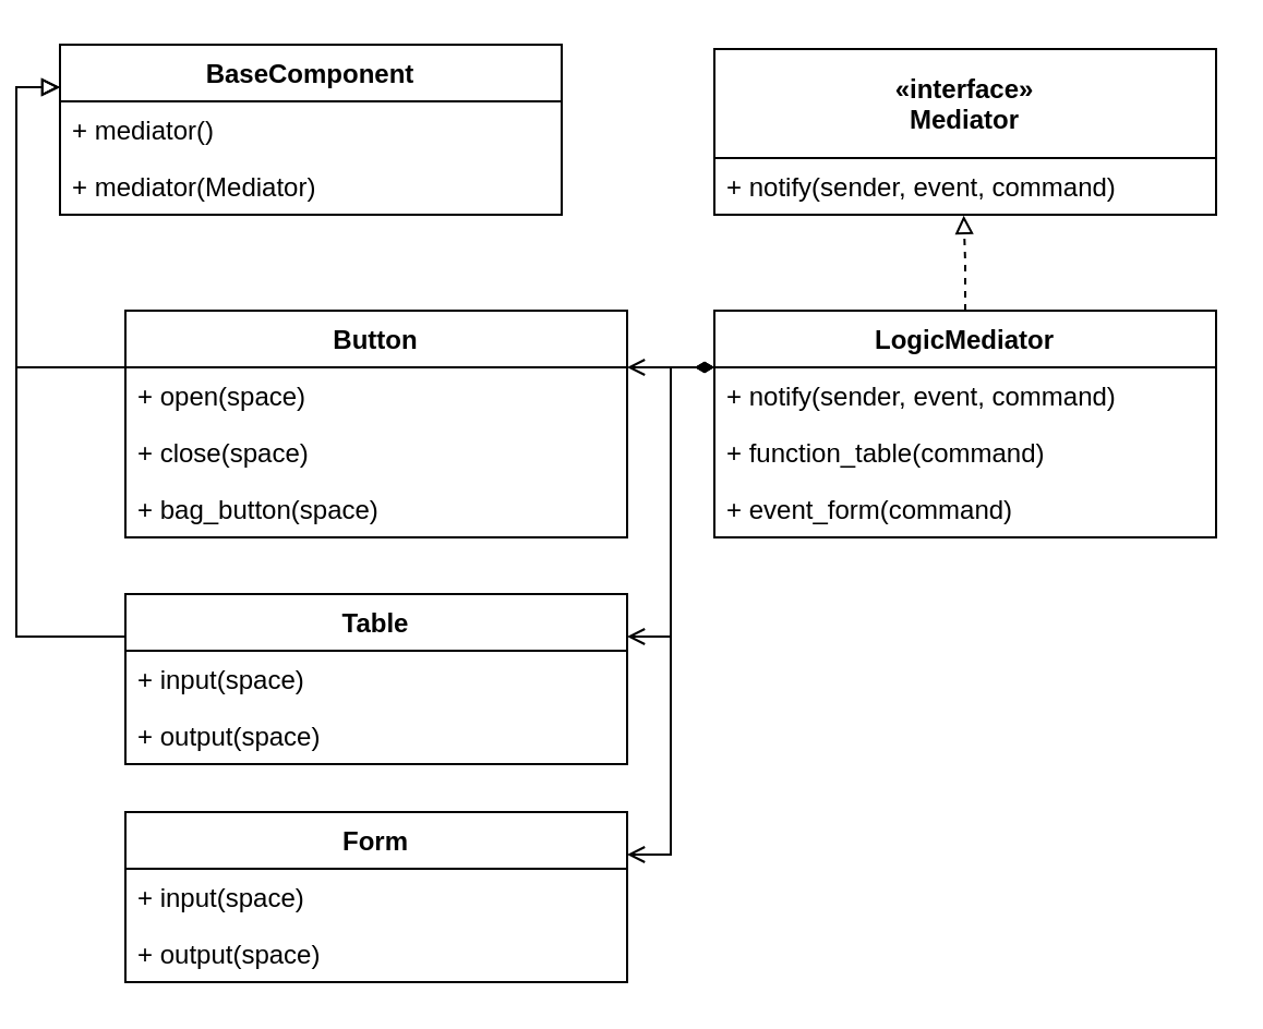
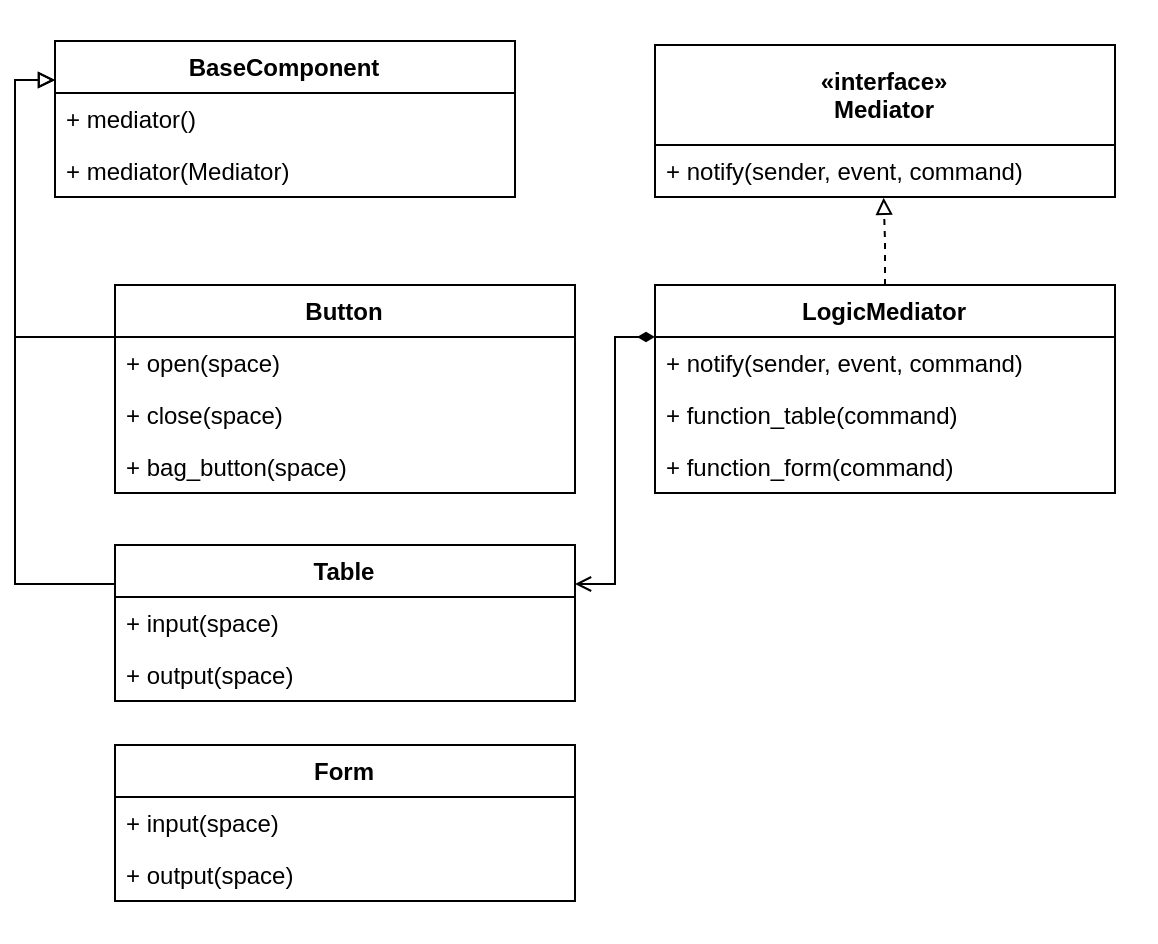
  <mxCell id="0" />
  <mxCell id="1" parent="0" />
  <mxCell id="2" value="«interface»&#10;Mediator" style="swimlane;fontStyle=1;align=center;verticalAlign=middle;childLayout=stackLayout;horizontal=1;startSize=50;horizontalStack=0;resizeParent=1;resizeParentMax=0;resizeLast=0;collapsible=1;marginBottom=0;" vertex="1" parent="1"><mxGeometry x="320" y="22" width="230" height="76" as="geometry" /></mxCell>
  <mxCell id="3" value="+ notify(sender, event, command)" style="text;strokeColor=none;fillColor=none;align=left;verticalAlign=top;spacingLeft=4;spacingRight=4;overflow=hidden;rotatable=0;points=[[0,0.5],[1,0.5]];portConstraint=eastwest;" vertex="1" parent="2"><mxGeometry y="50" width="230" height="26" as="geometry" /></mxCell>
  <mxCell id="4" value="" style="edgeStyle=orthogonalEdgeStyle;rounded=0;orthogonalLoop=1;jettySize=auto;html=1;entryX=0.497;entryY=1.015;entryDx=0;entryDy=0;entryPerimeter=0;endArrow=block;endFill=0;dashed=1;" edge="1" parent="1" source="8" target="3"><mxGeometry relative="1" as="geometry"><mxPoint x="435" y="122" as="targetPoint" /></mxGeometry></mxCell>
- <mxCell id="5" style="edgeStyle=orthogonalEdgeStyle;rounded=0;orthogonalLoop=1;jettySize=auto;html=1;exitX=0;exitY=0.25;exitDx=0;exitDy=0;entryX=1;entryY=0.25;entryDx=0;entryDy=0;startArrow=diamondThin;startFill=1;endArrow=open;endFill=0;" edge="1" parent="1" source="8" target="16"><mxGeometry relative="1" as="geometry" /></mxCell>
  <mxCell id="6" style="edgeStyle=orthogonalEdgeStyle;rounded=0;orthogonalLoop=1;jettySize=auto;html=1;exitX=0;exitY=0.25;exitDx=0;exitDy=0;entryX=1;entryY=0.25;entryDx=0;entryDy=0;startArrow=diamondThin;startFill=1;endArrow=open;endFill=0;" edge="1" parent="1" source="8" target="21"><mxGeometry relative="1" as="geometry" /></mxCell>
- <mxCell id="7" style="edgeStyle=orthogonalEdgeStyle;rounded=0;orthogonalLoop=1;jettySize=auto;html=1;exitX=0;exitY=0.25;exitDx=0;exitDy=0;entryX=1;entryY=0.25;entryDx=0;entryDy=0;startArrow=diamondThin;startFill=1;endArrow=open;endFill=0;" edge="1" parent="1" source="8" target="24"><mxGeometry relative="1" as="geometry" /></mxCell>
  <mxCell id="8" value="LogicMediator" style="swimlane;fontStyle=1;align=center;verticalAlign=top;childLayout=stackLayout;horizontal=1;startSize=26;horizontalStack=0;resizeParent=1;resizeParentMax=0;resizeLast=0;collapsible=1;marginBottom=0;" vertex="1" parent="1"><mxGeometry x="320" y="142" width="230" height="104" as="geometry" /></mxCell>
  <mxCell id="9" value="+ notify(sender, event, command)" style="text;strokeColor=none;fillColor=none;align=left;verticalAlign=top;spacingLeft=4;spacingRight=4;overflow=hidden;rotatable=0;points=[[0,0.5],[1,0.5]];portConstraint=eastwest;" vertex="1" parent="8"><mxGeometry y="26" width="230" height="26" as="geometry" /></mxCell>
  <mxCell id="10" value="+ function_table(command)" style="text;strokeColor=none;fillColor=none;align=left;verticalAlign=top;spacingLeft=4;spacingRight=4;overflow=hidden;rotatable=0;points=[[0,0.5],[1,0.5]];portConstraint=eastwest;" vertex="1" parent="8"><mxGeometry y="52" width="230" height="26" as="geometry" /></mxCell>
- <mxCell id="11" value="+ event_form(command)&#10;" style="text;strokeColor=none;fillColor=none;align=left;verticalAlign=top;spacingLeft=4;spacingRight=4;overflow=hidden;rotatable=0;points=[[0,0.5],[1,0.5]];portConstraint=eastwest;" vertex="1" parent="8"><mxGeometry y="78" width="230" height="26" as="geometry" /></mxCell>
+ <mxCell id="11" value="+ function_form(command)&#10;" style="text;strokeColor=none;fillColor=none;align=left;verticalAlign=top;spacingLeft=4;spacingRight=4;overflow=hidden;rotatable=0;points=[[0,0.5],[1,0.5]];portConstraint=eastwest;" vertex="1" parent="8"><mxGeometry y="78" width="230" height="26" as="geometry" /></mxCell>
  <mxCell id="12" value="BaseComponent" style="swimlane;fontStyle=1;align=center;verticalAlign=top;childLayout=stackLayout;horizontal=1;startSize=26;horizontalStack=0;resizeParent=1;resizeParentMax=0;resizeLast=0;collapsible=1;marginBottom=0;" vertex="1" parent="1"><mxGeometry x="20" y="20" width="230" height="78" as="geometry" /></mxCell>
  <mxCell id="13" value="+ mediator()" style="text;strokeColor=none;fillColor=none;align=left;verticalAlign=top;spacingLeft=4;spacingRight=4;overflow=hidden;rotatable=0;points=[[0,0.5],[1,0.5]];portConstraint=eastwest;" vertex="1" parent="12"><mxGeometry y="26" width="230" height="26" as="geometry" /></mxCell>
  <mxCell id="14" value="+ mediator(Mediator)" style="text;strokeColor=none;fillColor=none;align=left;verticalAlign=top;spacingLeft=4;spacingRight=4;overflow=hidden;rotatable=0;points=[[0,0.5],[1,0.5]];portConstraint=eastwest;" vertex="1" parent="12"><mxGeometry y="52" width="230" height="26" as="geometry" /></mxCell>
  <mxCell id="15" style="edgeStyle=orthogonalEdgeStyle;rounded=0;orthogonalLoop=1;jettySize=auto;html=1;exitX=0;exitY=0.25;exitDx=0;exitDy=0;entryX=0;entryY=0.25;entryDx=0;entryDy=0;startArrow=none;startFill=0;endArrow=block;endFill=0;" edge="1" parent="1" source="16" target="12"><mxGeometry relative="1" as="geometry" /></mxCell>
  <mxCell id="16" value="Button" style="swimlane;fontStyle=1;align=center;verticalAlign=top;childLayout=stackLayout;horizontal=1;startSize=26;horizontalStack=0;resizeParent=1;resizeParentMax=0;resizeLast=0;collapsible=1;marginBottom=0;" vertex="1" parent="1"><mxGeometry x="50" y="142" width="230" height="104" as="geometry" /></mxCell>
  <mxCell id="17" value="+ open(space)" style="text;strokeColor=none;fillColor=none;align=left;verticalAlign=top;spacingLeft=4;spacingRight=4;overflow=hidden;rotatable=0;points=[[0,0.5],[1,0.5]];portConstraint=eastwest;" vertex="1" parent="16"><mxGeometry y="26" width="230" height="26" as="geometry" /></mxCell>
  <mxCell id="18" value="+ close(space)" style="text;strokeColor=none;fillColor=none;align=left;verticalAlign=top;spacingLeft=4;spacingRight=4;overflow=hidden;rotatable=0;points=[[0,0.5],[1,0.5]];portConstraint=eastwest;" vertex="1" parent="16"><mxGeometry y="52" width="230" height="26" as="geometry" /></mxCell>
  <mxCell id="19" value="+ bag_button(space)" style="text;strokeColor=none;fillColor=none;align=left;verticalAlign=top;spacingLeft=4;spacingRight=4;overflow=hidden;rotatable=0;points=[[0,0.5],[1,0.5]];portConstraint=eastwest;" vertex="1" parent="16"><mxGeometry y="78" width="230" height="26" as="geometry" /></mxCell>
  <mxCell id="20" style="edgeStyle=orthogonalEdgeStyle;rounded=0;orthogonalLoop=1;jettySize=auto;html=1;exitX=0;exitY=0.25;exitDx=0;exitDy=0;entryX=0;entryY=0.25;entryDx=0;entryDy=0;startArrow=none;startFill=0;endArrow=block;endFill=0;" edge="1" parent="1" source="21" target="12"><mxGeometry relative="1" as="geometry" /></mxCell>
  <mxCell id="21" value="Table" style="swimlane;fontStyle=1;align=center;verticalAlign=top;childLayout=stackLayout;horizontal=1;startSize=26;horizontalStack=0;resizeParent=1;resizeParentMax=0;resizeLast=0;collapsible=1;marginBottom=0;" vertex="1" parent="1"><mxGeometry x="50" y="272" width="230" height="78" as="geometry" /></mxCell>
  <mxCell id="22" value="+ input(space)" style="text;strokeColor=none;fillColor=none;align=left;verticalAlign=top;spacingLeft=4;spacingRight=4;overflow=hidden;rotatable=0;points=[[0,0.5],[1,0.5]];portConstraint=eastwest;" vertex="1" parent="21"><mxGeometry y="26" width="230" height="26" as="geometry" /></mxCell>
  <mxCell id="23" value="+ output(space)" style="text;strokeColor=none;fillColor=none;align=left;verticalAlign=top;spacingLeft=4;spacingRight=4;overflow=hidden;rotatable=0;points=[[0,0.5],[1,0.5]];portConstraint=eastwest;" vertex="1" parent="21"><mxGeometry y="52" width="230" height="26" as="geometry" /></mxCell>
  <mxCell id="24" value="Form" style="swimlane;fontStyle=1;align=center;verticalAlign=top;childLayout=stackLayout;horizontal=1;startSize=26;horizontalStack=0;resizeParent=1;resizeParentMax=0;resizeLast=0;collapsible=1;marginBottom=0;" vertex="1" parent="1"><mxGeometry x="50" y="372" width="230" height="78" as="geometry" /></mxCell>
  <mxCell id="25" value="+ input(space)" style="text;strokeColor=none;fillColor=none;align=left;verticalAlign=top;spacingLeft=4;spacingRight=4;overflow=hidden;rotatable=0;points=[[0,0.5],[1,0.5]];portConstraint=eastwest;" vertex="1" parent="24"><mxGeometry y="26" width="230" height="26" as="geometry" /></mxCell>
  <mxCell id="26" value="+ output(space)" style="text;strokeColor=none;fillColor=none;align=left;verticalAlign=top;spacingLeft=4;spacingRight=4;overflow=hidden;rotatable=0;points=[[0,0.5],[1,0.5]];portConstraint=eastwest;" vertex="1" parent="24"><mxGeometry y="52" width="230" height="26" as="geometry" /></mxCell>
